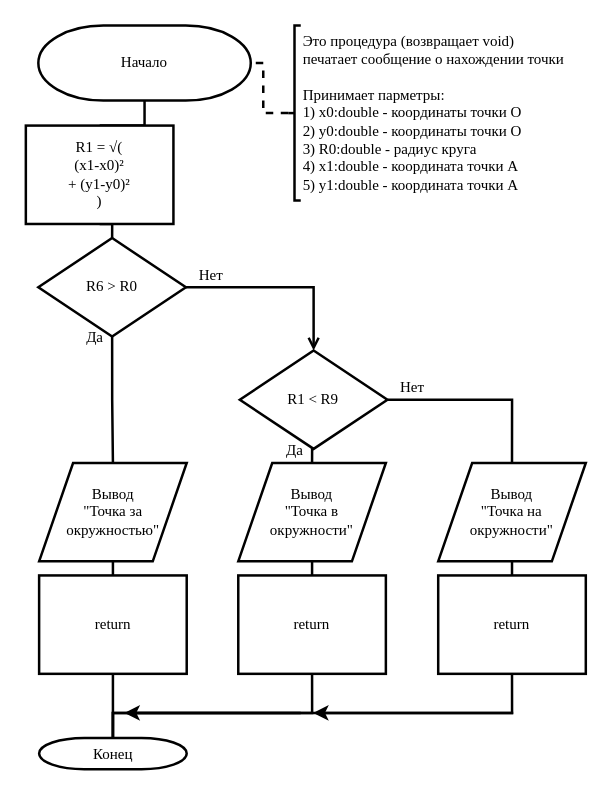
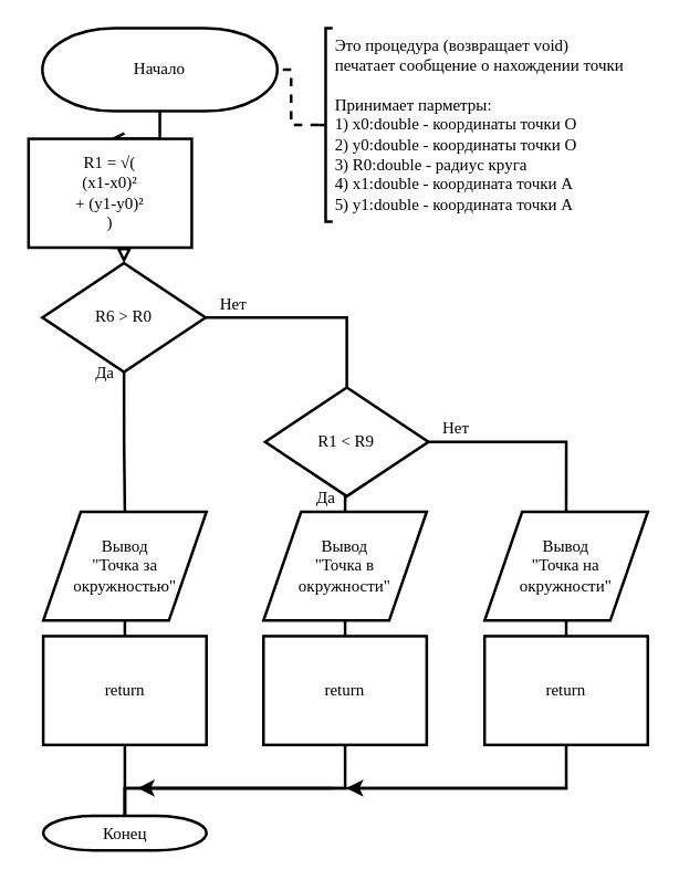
  <mxCell id="0" />
  <mxCell id="1" parent="0" />
- <mxCell id="2" style="edgeStyle=orthogonalEdgeStyle;rounded=0;orthogonalLoop=1;jettySize=auto;html=1;exitX=0.5;exitY=1;exitDx=0;exitDy=0;exitPerimeter=0;entryX=0.5;entryY=0;entryDx=0;entryDy=0;strokeWidth=2;endArrow=none;endFill=0;fontFamily=Times New Roman;" parent="1" source="3" target="5" edge="1"><mxGeometry relative="1" as="geometry" /></mxCell>
+ <mxCell id="2" style="edgeStyle=orthogonalEdgeStyle;rounded=0;orthogonalLoop=1;jettySize=auto;html=1;exitX=0.5;exitY=1;exitDx=0;exitDy=0;exitPerimeter=0;entryX=0.5;entryY=0;entryDx=0;entryDy=0;strokeWidth=2;endArrow=open;endFill=0;fontFamily=Times New Roman;" parent="1" source="3" target="5" edge="1"><mxGeometry relative="1" as="geometry" /></mxCell>
  <mxCell id="3" value="Начало" style="strokeWidth=2;html=1;shape=mxgraph.flowchart.terminator;whiteSpace=wrap;rounded=0;fontFamily=Times New Roman;fillColor=default;" parent="1" vertex="1"><mxGeometry x="30" y="20" width="170" height="60" as="geometry" /></mxCell>
- <mxCell id="4" style="edgeStyle=orthogonalEdgeStyle;rounded=0;orthogonalLoop=1;jettySize=auto;html=1;exitX=0.5;exitY=1;exitDx=0;exitDy=0;entryX=0.5;entryY=0;entryDx=0;entryDy=0;entryPerimeter=0;strokeWidth=2;endArrow=none;endFill=0;fontFamily=Times New Roman;" parent="1" source="5" target="8" edge="1"><mxGeometry relative="1" as="geometry" /></mxCell>
+ <mxCell id="4" style="edgeStyle=orthogonalEdgeStyle;rounded=0;orthogonalLoop=1;jettySize=auto;html=1;exitX=0.5;exitY=1;exitDx=0;exitDy=0;entryX=0.5;entryY=0;entryDx=0;entryDy=0;entryPerimeter=0;strokeWidth=2;endArrow=block;endFill=0;fontFamily=Times New Roman;" parent="1" source="5" target="8" edge="1"><mxGeometry relative="1" as="geometry" /></mxCell>
  <mxCell id="5" value="R1 =&amp;nbsp;√(&lt;br&gt;(x1-x0)²&lt;br&gt;+ (y1-y0)²&lt;br&gt;)" style="rounded=0;whiteSpace=wrap;html=1;absoluteArcSize=1;arcSize=14;strokeWidth=2;fontFamily=Times New Roman;fillColor=default;" parent="1" vertex="1"><mxGeometry x="20" y="100" width="118.11" height="78.74" as="geometry" /></mxCell>
  <mxCell id="6" style="edgeStyle=orthogonalEdgeStyle;rounded=0;orthogonalLoop=1;jettySize=auto;html=1;exitX=0.5;exitY=1;exitDx=0;exitDy=0;exitPerimeter=0;entryX=0.5;entryY=0;entryDx=0;entryDy=0;strokeWidth=2;endArrow=none;endFill=0;fontFamily=Times New Roman;" edge="1" parent="1" source="8" target="13"><mxGeometry relative="1" as="geometry" /></mxCell>
- <mxCell id="7" style="edgeStyle=orthogonalEdgeStyle;rounded=0;orthogonalLoop=1;jettySize=auto;html=1;exitX=1;exitY=0.5;exitDx=0;exitDy=0;exitPerimeter=0;entryX=0.5;entryY=0;entryDx=0;entryDy=0;entryPerimeter=0;endArrow=open;endFill=0;strokeWidth=2;fontFamily=Times New Roman;" edge="1" parent="1" source="8" target="11"><mxGeometry relative="1" as="geometry" /></mxCell>
+ <mxCell id="7" style="edgeStyle=orthogonalEdgeStyle;rounded=0;orthogonalLoop=1;jettySize=auto;html=1;exitX=1;exitY=0.5;exitDx=0;exitDy=0;exitPerimeter=0;entryX=0.5;entryY=0;entryDx=0;entryDy=0;entryPerimeter=0;endArrow=none;endFill=0;strokeWidth=2;fontFamily=Times New Roman;" edge="1" parent="1" source="8" target="11"><mxGeometry relative="1" as="geometry" /></mxCell>
  <mxCell id="8" value="R6 &amp;gt; R0" style="strokeWidth=2;html=1;shape=mxgraph.flowchart.decision;whiteSpace=wrap;rounded=0;fillColor=default;fontFamily=Times New Roman;" parent="1" vertex="1"><mxGeometry x="30" y="190" width="118.11" height="78.74" as="geometry" /></mxCell>
  <mxCell id="9" style="edgeStyle=orthogonalEdgeStyle;rounded=0;orthogonalLoop=1;jettySize=auto;html=1;exitX=0.5;exitY=1;exitDx=0;exitDy=0;exitPerimeter=0;entryX=0.5;entryY=0;entryDx=0;entryDy=0;endArrow=none;endFill=0;strokeWidth=2;fontFamily=Times New Roman;" edge="1" parent="1" source="11" target="15"><mxGeometry relative="1" as="geometry" /></mxCell>
  <mxCell id="10" style="edgeStyle=orthogonalEdgeStyle;rounded=0;orthogonalLoop=1;jettySize=auto;html=1;exitX=1;exitY=0.5;exitDx=0;exitDy=0;exitPerimeter=0;entryX=0.5;entryY=0;entryDx=0;entryDy=0;endArrow=none;endFill=0;strokeWidth=2;fontFamily=Times New Roman;" edge="1" parent="1" source="11" target="17"><mxGeometry relative="1" as="geometry" /></mxCell>
  <mxCell id="11" value="R1 &amp;lt; R9" style="strokeWidth=2;html=1;shape=mxgraph.flowchart.decision;whiteSpace=wrap;rounded=0;fillColor=default;fontFamily=Times New Roman;" parent="1" vertex="1"><mxGeometry x="191.26" y="280" width="118.11" height="78.74" as="geometry" /></mxCell>
  <mxCell id="12" style="edgeStyle=orthogonalEdgeStyle;rounded=0;orthogonalLoop=1;jettySize=auto;html=1;exitX=0.5;exitY=1;exitDx=0;exitDy=0;entryX=0.5;entryY=0;entryDx=0;entryDy=0;endArrow=none;endFill=0;strokeWidth=2;fontFamily=Times New Roman;" edge="1" parent="1" source="13" target="22"><mxGeometry relative="1" as="geometry" /></mxCell>
  <mxCell id="13" value="Вывод&lt;br&gt;&quot;Точка за окружностью&quot;" style="shape=parallelogram;html=1;strokeWidth=2;perimeter=parallelogramPerimeter;whiteSpace=wrap;rounded=0;arcSize=12;size=0.23;fillColor=default;fontFamily=Times New Roman;" parent="1" vertex="1"><mxGeometry x="30.63" y="370" width="118.11" height="78.74" as="geometry" /></mxCell>
  <mxCell id="14" style="edgeStyle=orthogonalEdgeStyle;rounded=0;orthogonalLoop=1;jettySize=auto;html=1;exitX=0.5;exitY=1;exitDx=0;exitDy=0;entryX=0.5;entryY=0;entryDx=0;entryDy=0;endArrow=none;endFill=0;strokeWidth=2;fontFamily=Times New Roman;" edge="1" parent="1" source="15" target="24"><mxGeometry relative="1" as="geometry" /></mxCell>
  <mxCell id="15" value="Вывод&lt;br&gt;&quot;Точка в&lt;br&gt;окружности&quot;" style="shape=parallelogram;html=1;strokeWidth=2;perimeter=parallelogramPerimeter;whiteSpace=wrap;rounded=0;arcSize=12;size=0.23;fillColor=default;fontFamily=Times New Roman;" parent="1" vertex="1"><mxGeometry x="190" y="370" width="118.11" height="78.74" as="geometry" /></mxCell>
  <mxCell id="16" style="edgeStyle=orthogonalEdgeStyle;rounded=0;orthogonalLoop=1;jettySize=auto;html=1;exitX=0.5;exitY=1;exitDx=0;exitDy=0;entryX=0.5;entryY=0;entryDx=0;entryDy=0;endArrow=none;endFill=0;strokeWidth=2;fontFamily=Times New Roman;" edge="1" parent="1" source="17" target="26"><mxGeometry relative="1" as="geometry" /></mxCell>
  <mxCell id="17" value="Вывод&lt;br&gt;&quot;Точка на&lt;br&gt;окружности&quot;" style="shape=parallelogram;html=1;strokeWidth=2;perimeter=parallelogramPerimeter;whiteSpace=wrap;rounded=0;arcSize=12;size=0.23;fillColor=default;fontFamily=Times New Roman;" parent="1" vertex="1"><mxGeometry x="350" y="370" width="118.11" height="78.74" as="geometry" /></mxCell>
  <mxCell id="18" value="Конец" style="strokeWidth=2;html=1;shape=mxgraph.flowchart.terminator;whiteSpace=wrap;rounded=0;fontFamily=Times New Roman;fillColor=default;" parent="1" vertex="1"><mxGeometry x="30.63" y="590" width="118.11" height="25" as="geometry" /></mxCell>
  <mxCell id="19" style="edgeStyle=orthogonalEdgeStyle;rounded=0;orthogonalLoop=1;jettySize=auto;html=1;exitX=0;exitY=0.5;exitDx=0;exitDy=0;exitPerimeter=0;entryX=1;entryY=0.5;entryDx=0;entryDy=0;entryPerimeter=0;endArrow=none;endFill=0;strokeWidth=2;dashed=1;fontFamily=Times New Roman;" parent="1" source="20" target="3" edge="1"><mxGeometry relative="1" as="geometry" /></mxCell>
  <mxCell id="20" value="Это процедура (возвращает void)&lt;br&gt;печатает сообщение о нахождении точки&lt;br&gt;&lt;br&gt;Принимает парметры:&lt;br&gt;1) x0:double - координаты точки O&lt;br&gt;2) y0:double - координаты точки O&lt;br&gt;3) R0:double - радиус круга&lt;br&gt;4) x1:double - координата точки A&lt;br&gt;5) y1:double - координата точки A" style="strokeWidth=2;html=1;shape=mxgraph.flowchart.annotation_2;align=left;labelPosition=right;pointerEvents=1;rounded=0;fontFamily=Times New Roman;fillColor=none;" parent="1" vertex="1"><mxGeometry x="230" y="20" width="10" height="140" as="geometry" /></mxCell>
  <mxCell id="21" style="edgeStyle=orthogonalEdgeStyle;rounded=0;orthogonalLoop=1;jettySize=auto;html=1;exitX=0.5;exitY=1;exitDx=0;exitDy=0;entryX=0.5;entryY=0;entryDx=0;entryDy=0;entryPerimeter=0;endArrow=none;endFill=0;strokeWidth=2;fontFamily=Times New Roman;" edge="1" parent="1" source="22" target="18"><mxGeometry relative="1" as="geometry"><Array as="points"><mxPoint x="90" y="564" /></Array></mxGeometry></mxCell>
  <mxCell id="22" value="return" style="rounded=0;whiteSpace=wrap;html=1;absoluteArcSize=1;arcSize=14;strokeWidth=2;fontFamily=Times New Roman;fillColor=default;" vertex="1" parent="1"><mxGeometry x="30.63" y="460" width="118.11" height="78.74" as="geometry" /></mxCell>
  <mxCell id="23" style="edgeStyle=orthogonalEdgeStyle;rounded=0;orthogonalLoop=1;jettySize=auto;html=1;exitX=0.5;exitY=1;exitDx=0;exitDy=0;entryX=0.5;entryY=0;entryDx=0;entryDy=0;entryPerimeter=0;endArrow=none;endFill=0;strokeWidth=2;fontFamily=Times New Roman;" edge="1" parent="1" source="24" target="18"><mxGeometry relative="1" as="geometry"><Array as="points"><mxPoint x="249" y="570" /><mxPoint x="89" y="570" /></Array></mxGeometry></mxCell>
  <mxCell id="24" value="return" style="rounded=0;whiteSpace=wrap;html=1;absoluteArcSize=1;arcSize=14;strokeWidth=2;fontFamily=Times New Roman;fillColor=default;" vertex="1" parent="1"><mxGeometry x="190" y="460" width="118.11" height="78.74" as="geometry" /></mxCell>
  <mxCell id="25" style="edgeStyle=orthogonalEdgeStyle;rounded=0;orthogonalLoop=1;jettySize=auto;html=1;exitX=0.5;exitY=1;exitDx=0;exitDy=0;entryX=0.5;entryY=0;entryDx=0;entryDy=0;entryPerimeter=0;endArrow=none;endFill=0;strokeWidth=2;fontFamily=Times New Roman;" edge="1" parent="1" source="26" target="18"><mxGeometry relative="1" as="geometry"><Array as="points"><mxPoint x="409" y="570" /><mxPoint x="89" y="570" /></Array></mxGeometry></mxCell>
  <mxCell id="26" value="return" style="rounded=0;whiteSpace=wrap;html=1;absoluteArcSize=1;arcSize=14;strokeWidth=2;fontFamily=Times New Roman;fillColor=default;" vertex="1" parent="1"><mxGeometry x="350" y="460" width="118.11" height="78.74" as="geometry" /></mxCell>
  <mxCell id="27" value="" style="endArrow=classic;html=1;rounded=0;strokeWidth=2;fontFamily=Times New Roman;" edge="1" parent="1"><mxGeometry width="50" height="50" relative="1" as="geometry"><mxPoint x="410" y="570" as="sourcePoint" /><mxPoint x="250" y="570" as="targetPoint" /></mxGeometry></mxCell>
  <mxCell id="28" value="" style="endArrow=classic;html=1;rounded=0;strokeWidth=2;fontFamily=Times New Roman;" edge="1" parent="1"><mxGeometry width="50" height="50" relative="1" as="geometry"><mxPoint x="240" y="570" as="sourcePoint" /><mxPoint x="99" y="570" as="targetPoint" /></mxGeometry></mxCell>
  <mxCell id="29" value="Да" style="text;html=1;align=center;verticalAlign=middle;resizable=0;points=[];autosize=1;strokeColor=none;fillColor=none;fontFamily=Times New Roman;" vertex="1" parent="1"><mxGeometry x="60" y="260" width="30" height="20" as="geometry" /></mxCell>
  <mxCell id="30" value="Да" style="text;html=1;align=center;verticalAlign=middle;resizable=0;points=[];autosize=1;strokeColor=none;fillColor=none;fontFamily=Times New Roman;" vertex="1" parent="1"><mxGeometry x="220" y="350" width="30" height="20" as="geometry" /></mxCell>
  <mxCell id="31" value="Нет" style="text;html=1;align=center;verticalAlign=middle;resizable=0;points=[];autosize=1;strokeColor=none;fillColor=none;fontFamily=Times New Roman;" vertex="1" parent="1"><mxGeometry x="153.11" y="210" width="30" height="20" as="geometry" /></mxCell>
  <mxCell id="32" value="Нет" style="text;html=1;align=center;verticalAlign=middle;resizable=0;points=[];autosize=1;strokeColor=none;fillColor=none;fontFamily=Times New Roman;" vertex="1" parent="1"><mxGeometry x="314.37" y="300" width="30" height="20" as="geometry" /></mxCell>
